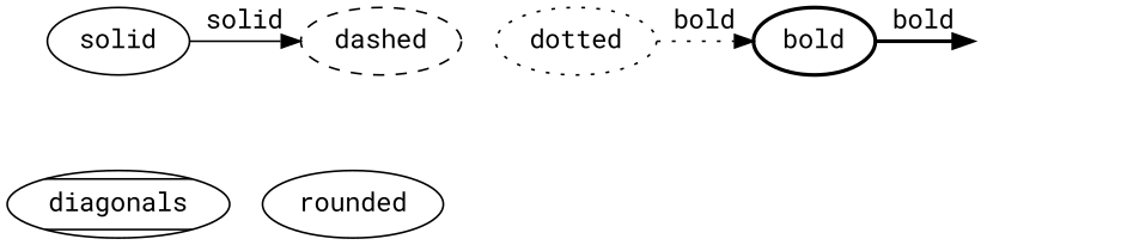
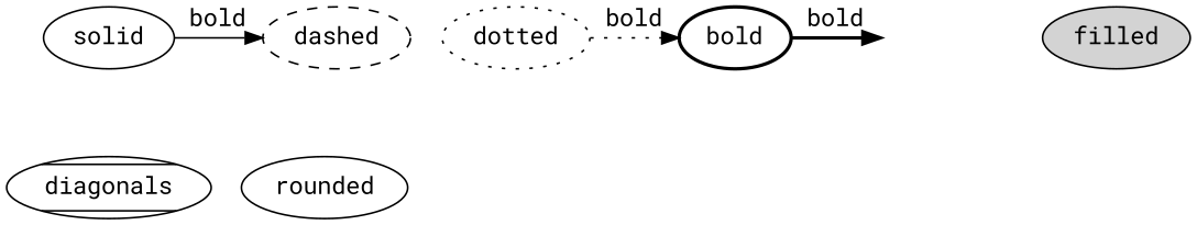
  digraph {
    fontname="Roboto Mono"
    node [fontname="Roboto Mono"]
    edge [fontname="Roboto Mono"]
    solid [style=solid]
    dashed [style=dashed]
    dotted [style=dotted]
    bold [style=bold]
    invis [style=invis]
+   filled [style=filled]
    diagonals [style=diagonals]
    rounded [style=rounded]
    subgraph sub_1 {
      rank=same
      solid
      dashed
      dotted
      bold
      invis
+     filled
    }
    subgraph sub_2 {
      rank=same
      diagonals
      rounded
    }
-   solid -> dashed [label=solid style=solid]
+   solid -> dashed [label=bold style=solid]
    solid -> diagonals [label=invis style=invis]
    dotted -> bold [label=bold style=dotted]
    bold -> invis [label=bold style=bold]
  }
